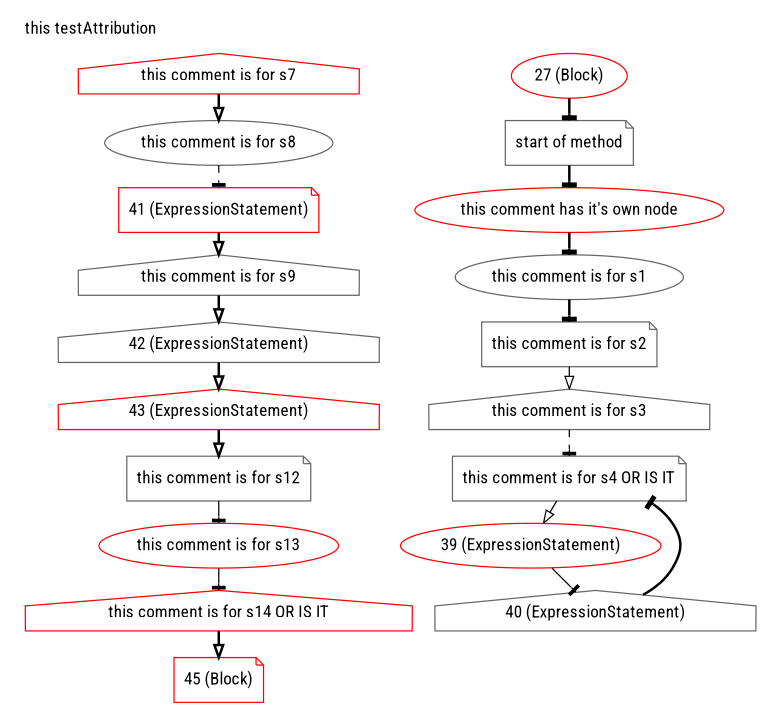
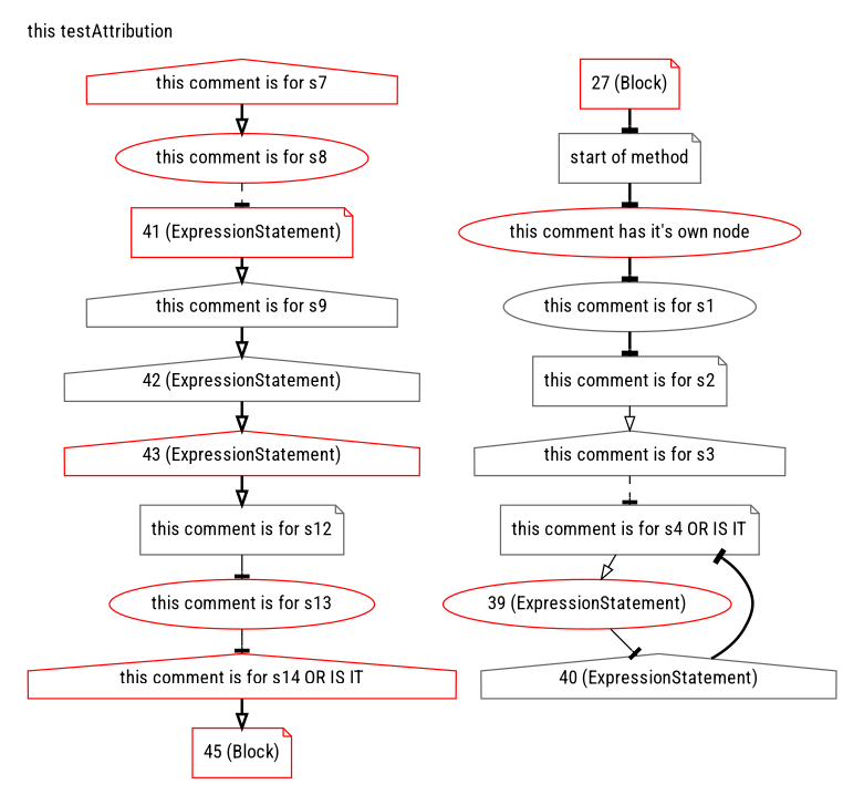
  digraph {
    compound=true
    fontname="Roboto Condensed"
    node [color=red fillcolor=white fontname="Roboto Condensed" shape=note style=filled]
    edge [arrowhead=tee fontname="Roboto Condensed" style=bold]
-   n1 [label="27 (Block)" shape=ellipse]
+   n1 [label="27 (Block)"]
    n2 [color=gray40 label="start of method"]
    n3 [label="this comment has it's own node" shape=ellipse]
    n4 [color=gray40 label="this comment is for s1" shape=ellipse]
    n5 [color=gray40 label="this comment is for s2"]
    n6 [color=gray40 label="this comment is for s3" shape=house]
    n7 [color=gray40 label="this comment is for s4 OR IS IT"]
    n8 [label="39 (ExpressionStatement)" shape=ellipse]
    n9 [color=gray40 label="40 (ExpressionStatement)" shape=house]
    n10 [label="this comment is for s7" shape=house]
-   n11 [color=gray40 label="this comment is for s8" shape=ellipse]
+   n11 [label="this comment is for s8" shape=ellipse]
    n12 [label="41 (ExpressionStatement)"]
    n13 [color=gray40 label="this comment is for s9" shape=house]
    n14 [color=gray40 label="42 (ExpressionStatement)" shape=house]
    n15 [label="43 (ExpressionStatement)" shape=house]
    n16 [color=gray40 label="this comment is for s12"]
    n17 [label="this comment is for s13" shape=ellipse]
    n18 [label="this comment is for s14 OR IS IT" shape=house]
    n19 [label="45 (Block)"]
    subgraph cluster_1 {
      label="this testAttribution"
      labeljust=l
      pencolor=transparent
      ranksep=0.5
      n1
      n2
      n3
      n4
      n5
      n6
      n7
      n8
      n9
      n10
      n11
      n12
      n13
      n14
      n15
      n16
      n17
      n18
      n19
    }
    n1 -> n2
    n2 -> n3
    n3 -> n4
    n4 -> n5
    n5 -> n6 [arrowhead=onormal style=solid]
    n6 -> n7 [style=dashed]
    n7 -> n8 [arrowhead=onormal style=solid]
    n8 -> n9 [style=solid]
    n9 -> n7
    n10 -> n11 [arrowhead=onormal]
    n11 -> n12 [style=dashed]
    n12 -> n13 [arrowhead=onormal]
    n13 -> n14 [arrowhead=onormal]
    n14 -> n15 [arrowhead=onormal]
    n15 -> n16 [arrowhead=onormal]
    n16 -> n17 [style=solid]
    n17 -> n18 [style=solid]
    n18 -> n19 [arrowhead=onormal]
  }
